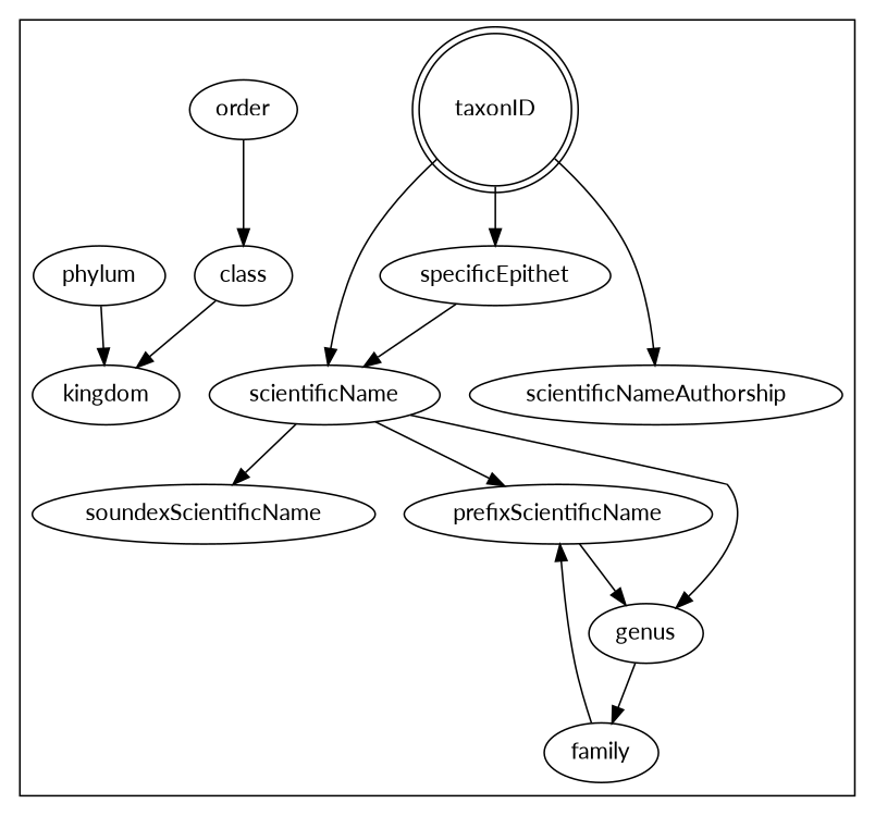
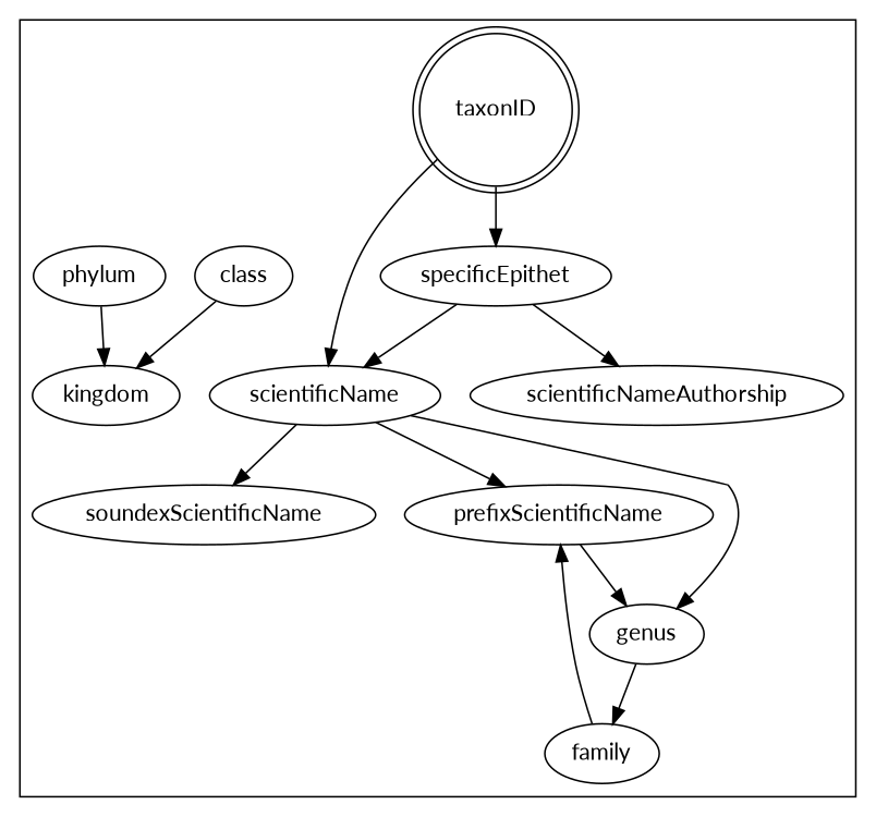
  strict digraph {
    fontname=Lato
    node [fontname=Lato]
    edge [fontname=Lato]
    n1 [label=taxonID shape=doublecircle]
    n2 [label=specificEpithet]
    n3 [label=scientificNameAuthorship]
    n4 [label=scientificName]
    n5 [label=soundexScientificName]
    n6 [label=prefixScientificName]
    n7 [label=genus]
    n8 [label=family]
-   n9 [label=order]
    n10 [label=class]
    n11 [label=phylum]
    n12 [label=kingdom]
    subgraph cluster_1 {
      n1
      n2
      n3
      n4
      n5
      n6
      n7
      n8
-     n9
      n10
      n11
      n12
    }
    n1 -> n2
-   n1 -> n3
+   n2 -> n3
    n1 -> n4
    n2 -> n4
    n4 -> n5
    n4 -> n6
    n4 -> n7
    n6 -> n7
    n7 -> n8
    n8 -> n6
-   n9 -> n10
    n10 -> n12
    n11 -> n12
  }
